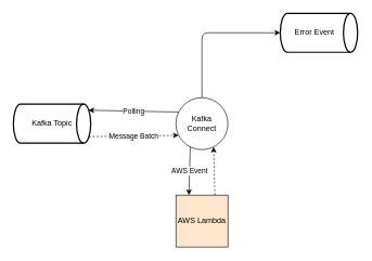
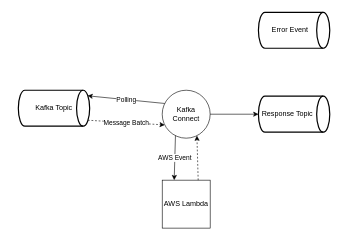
  <mxCell id="0" />
  <mxCell id="1" parent="0" />
- <mxCell id="2" value="Kafka Topic" style="strokeWidth=2;html=1;shape=mxgraph.flowchart.direct_data;whiteSpace=wrap;" vertex="1" parent="1"><mxGeometry x="20" y="160" width="119" height="60" as="geometry" /></mxCell>
+ <mxCell id="2" value="Kafka Topic" style="strokeWidth=2;html=1;shape=mxgraph.flowchart.direct_data;whiteSpace=wrap;" vertex="1" parent="1"><mxGeometry x="30" y="150" width="119" height="60" as="geometry" /></mxCell>
  <mxCell id="3" value="Kafka Connect" style="ellipse;whiteSpace=wrap;html=1;aspect=fixed;" vertex="1" parent="1"><mxGeometry x="270" y="150" width="80" height="80" as="geometry" /></mxCell>
- <mxCell id="4" value="AWS Lambda" style="whiteSpace=wrap;html=1;aspect=fixed;fillColor=#ffe6cc;" vertex="1" parent="1"><mxGeometry x="270" y="300" width="80" height="80" as="geometry" /></mxCell>
+ <mxCell id="4" value="AWS Lambda" style="whiteSpace=wrap;html=1;aspect=fixed;" vertex="1" parent="1"><mxGeometry x="270" y="300" width="80" height="80" as="geometry" /></mxCell>
  <mxCell id="5" value="Polling" style="endArrow=classic;html=1;exitX=0;exitY=0.25;exitDx=0;exitDy=0;entryX=0.97;entryY=0.155;entryDx=0;entryDy=0;entryPerimeter=0;" edge="1" parent="1" source="3" target="2"><mxGeometry width="50" height="50" relative="1" as="geometry"><mxPoint x="130" y="280" as="sourcePoint" /><mxPoint x="170" y="170" as="targetPoint" /></mxGeometry></mxCell>
  <mxCell id="6" value="Message Batch" style="endArrow=classic;html=1;entryX=0;entryY=0.75;entryDx=0;entryDy=0;exitX=0.975;exitY=0.834;exitDx=0;exitDy=0;exitPerimeter=0;dashed=1;" edge="1" parent="1" source="2" target="3"><mxGeometry width="50" height="50" relative="1" as="geometry"><mxPoint x="172" y="210" as="sourcePoint" /><mxPoint x="222" y="250" as="targetPoint" /></mxGeometry></mxCell>
+ <mxCell id="7" value="&amp;nbsp;Response Topic" style="strokeWidth=2;html=1;shape=mxgraph.flowchart.direct_data;whiteSpace=wrap;align=left;" vertex="1" parent="1"><mxGeometry x="430.5" y="160" width="119" height="60" as="geometry" /></mxCell>
  <mxCell id="8" value="&amp;nbsp; &amp;nbsp; &amp;nbsp; Error Event" style="strokeWidth=2;html=1;shape=mxgraph.flowchart.direct_data;whiteSpace=wrap;align=left;" vertex="1" parent="1"><mxGeometry x="430.5" y="20" width="119" height="60" as="geometry" /></mxCell>
  <mxCell id="9" value="AWS Event" style="endArrow=classic;html=1;exitX=0.25;exitY=1;exitDx=0;exitDy=0;entryX=0.25;entryY=0;entryDx=0;entryDy=0;" edge="1" parent="1" source="3" target="4"><mxGeometry width="50" height="50" relative="1" as="geometry"><mxPoint x="20" y="450" as="sourcePoint" /><mxPoint x="70" y="400" as="targetPoint" /></mxGeometry></mxCell>
  <mxCell id="10" value="" style="endArrow=classic;html=1;entryX=0.75;entryY=1;entryDx=0;entryDy=0;exitX=0.75;exitY=0;exitDx=0;exitDy=0;dashed=1;" edge="1" parent="1" source="4" target="3"><mxGeometry width="50" height="50" relative="1" as="geometry"><mxPoint x="20" y="450" as="sourcePoint" /><mxPoint x="70" y="400" as="targetPoint" /></mxGeometry></mxCell>
- <mxCell id="12" value="" style="endArrow=classic;html=1;entryX=0;entryY=0.5;entryDx=0;entryDy=0;entryPerimeter=0;exitX=0.5;exitY=0;exitDx=0;exitDy=0;" edge="1" parent="1" source="3" target="8"><mxGeometry width="50" height="50" relative="1" as="geometry"><mxPoint x="20" y="450" as="sourcePoint" /><mxPoint x="70" y="400" as="targetPoint" /><Array as="points"><mxPoint x="310" y="50" /></Array></mxGeometry></mxCell>
+ <mxCell id="11" value="" style="endArrow=classic;html=1;entryX=0;entryY=0.5;entryDx=0;entryDy=0;entryPerimeter=0;exitX=1;exitY=0.5;exitDx=0;exitDy=0;" edge="1" parent="1" source="3" target="7"><mxGeometry width="50" height="50" relative="1" as="geometry"><mxPoint x="20" y="450" as="sourcePoint" /><mxPoint x="70" y="400" as="targetPoint" /></mxGeometry></mxCell>
